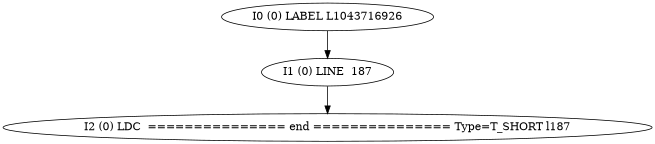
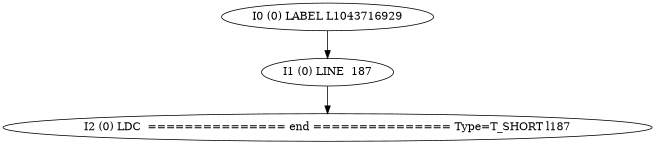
  digraph {
-   n1 [label="I0 (0) LABEL L1043716926"]
+   n1 [label="I0 (0) LABEL L1043716929"]
    n2 [label="I1 (0) LINE  187"]
    n3 [label="I2 (0) LDC  =============== end =============== Type=T_SHORT l187"]
    n1 -> n2
    n2 -> n3
  }
